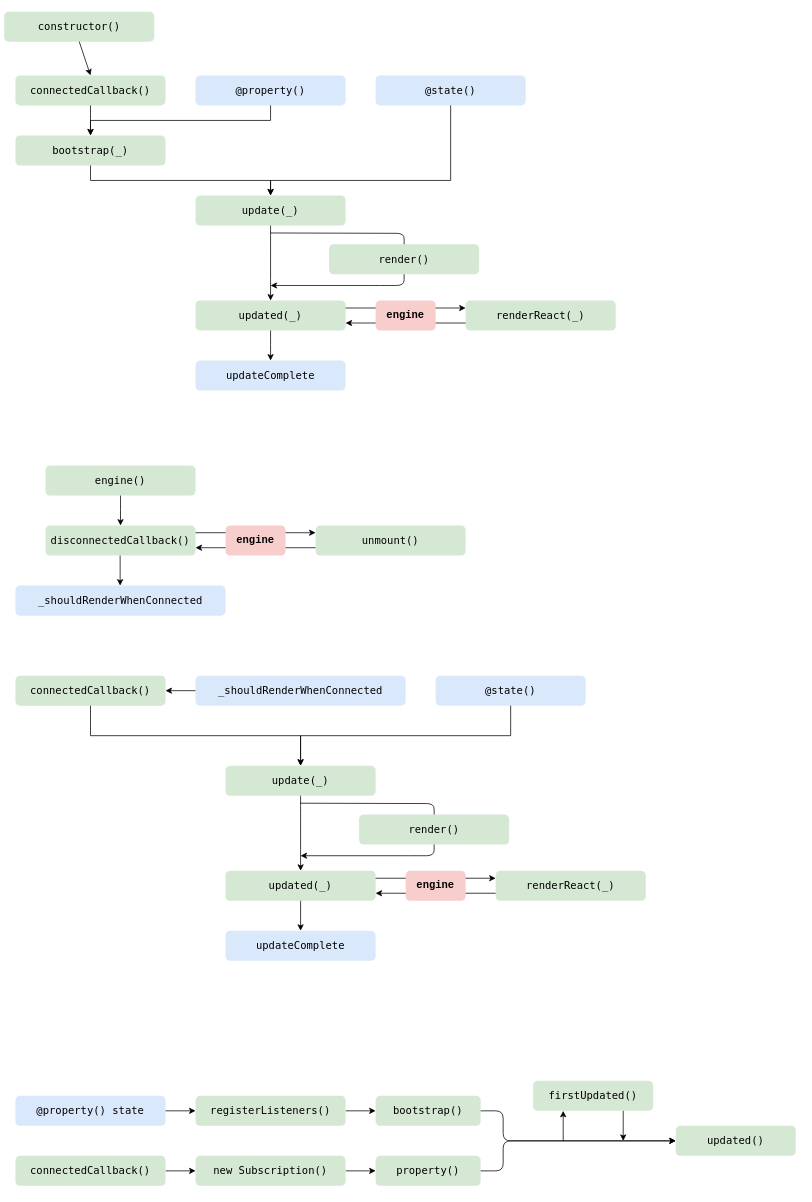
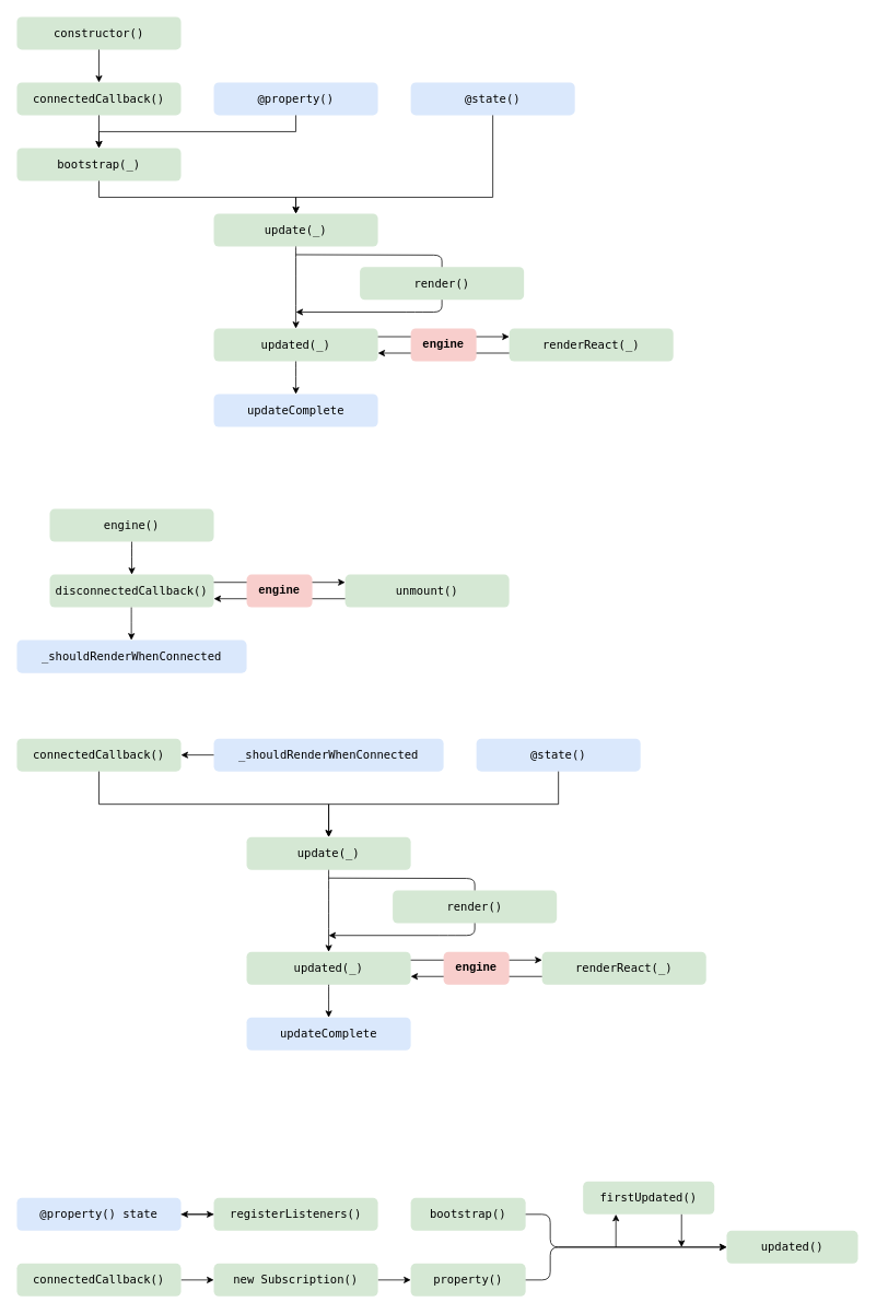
  <mxCell id="0" />
  <mxCell id="1" parent="0" />
- <mxCell id="2" value="&lt;pre style=&quot;font-size: 14px;&quot;&gt;constructor()&lt;/pre&gt;" style="rounded=1;whiteSpace=wrap;html=1;fillColor=#d5e8d4;strokeColor=none;fontSize=14;" vertex="1" parent="1"><mxGeometry x="5" y="15" width="200" height="40" as="geometry" /></mxCell>
+ <mxCell id="2" value="&lt;pre style=&quot;font-size: 14px;&quot;&gt;constructor()&lt;/pre&gt;" style="rounded=1;whiteSpace=wrap;html=1;fillColor=#d5e8d4;strokeColor=none;fontSize=14;" vertex="1" parent="1"><mxGeometry x="20" y="20" width="200" height="40" as="geometry" /></mxCell>
  <mxCell id="3" value="&lt;pre style=&quot;font-size: 14px;&quot;&gt;@property()&lt;/pre&gt;" style="rounded=1;whiteSpace=wrap;html=1;fillColor=#dae8fc;strokeColor=none;fontSize=14;" vertex="1" parent="1"><mxGeometry x="260" y="100" width="200" height="40" as="geometry" /></mxCell>
  <mxCell id="4" value="&lt;pre style=&quot;font-size: 14px;&quot;&gt;@state()&lt;/pre&gt;" style="rounded=1;whiteSpace=wrap;html=1;fillColor=#dae8fc;strokeColor=none;fontSize=14;" vertex="1" parent="1"><mxGeometry x="500" y="100" width="200" height="40" as="geometry" /></mxCell>
  <mxCell id="5" value="&lt;pre style=&quot;font-size: 14px;&quot;&gt;connectedCallback()&lt;/pre&gt;" style="rounded=1;whiteSpace=wrap;html=1;fillColor=#d5e8d4;strokeColor=none;fontSize=14;" vertex="1" parent="1"><mxGeometry x="20" y="100" width="200" height="40" as="geometry" /></mxCell>
  <mxCell id="6" value="&lt;pre style=&quot;font-size: 14px;&quot;&gt;bootstrap(_)&lt;/pre&gt;" style="rounded=1;whiteSpace=wrap;html=1;fillColor=#d5e8d4;strokeColor=none;fontSize=14;" vertex="1" parent="1"><mxGeometry x="20" y="180" width="200" height="40" as="geometry" /></mxCell>
  <mxCell id="7" value="&lt;pre style=&quot;font-size: 14px;&quot;&gt;update(_)&lt;/pre&gt;" style="rounded=1;whiteSpace=wrap;html=1;fillColor=#d5e8d4;strokeColor=none;fontSize=14;" vertex="1" parent="1"><mxGeometry x="260" y="260" width="200" height="40" as="geometry" /></mxCell>
  <mxCell id="8" value="" style="endArrow=classic;html=1;rounded=0;fontFamily=Courier New;fontSize=20;exitX=0.5;exitY=1;exitDx=0;exitDy=0;entryX=0.5;entryY=0;entryDx=0;entryDy=0;" edge="1" parent="1" source="5" target="6"><mxGeometry width="50" height="50" relative="1" as="geometry"><mxPoint x="430" y="280" as="sourcePoint" /><mxPoint x="480" y="230" as="targetPoint" /></mxGeometry></mxCell>
  <mxCell id="9" value="" style="endArrow=classic;html=1;rounded=0;fontFamily=Courier New;fontSize=20;exitX=0.5;exitY=1;exitDx=0;exitDy=0;entryX=0.5;entryY=0;entryDx=0;entryDy=0;" edge="1" parent="1" source="2" target="5"><mxGeometry width="50" height="50" relative="1" as="geometry"><mxPoint x="430" y="280" as="sourcePoint" /><mxPoint x="480" y="230" as="targetPoint" /></mxGeometry></mxCell>
  <mxCell id="10" value="" style="endArrow=classic;html=1;rounded=0;fontFamily=Courier New;fontSize=20;exitX=0.5;exitY=1;exitDx=0;exitDy=0;entryX=0.5;entryY=0;entryDx=0;entryDy=0;edgeStyle=orthogonalEdgeStyle;" edge="1" parent="1" source="6" target="7"><mxGeometry width="50" height="50" relative="1" as="geometry"><mxPoint x="430" y="280" as="sourcePoint" /><mxPoint x="480" y="230" as="targetPoint" /></mxGeometry></mxCell>
  <mxCell id="11" value="" style="endArrow=classic;html=1;rounded=0;fontFamily=Courier New;fontSize=20;exitX=0.5;exitY=1;exitDx=0;exitDy=0;edgeStyle=orthogonalEdgeStyle;" edge="1" parent="1" source="3" target="6"><mxGeometry width="50" height="50" relative="1" as="geometry"><mxPoint x="430" y="280" as="sourcePoint" /><mxPoint x="480" y="230" as="targetPoint" /></mxGeometry></mxCell>
  <mxCell id="12" value="" style="endArrow=classic;html=1;rounded=0;fontFamily=Courier New;fontSize=20;exitX=0.5;exitY=1;exitDx=0;exitDy=0;entryX=0.5;entryY=0;entryDx=0;entryDy=0;edgeStyle=orthogonalEdgeStyle;" edge="1" parent="1" source="4" target="7"><mxGeometry width="50" height="50" relative="1" as="geometry"><mxPoint x="370" y="150" as="sourcePoint" /><mxPoint x="490" y="270" as="targetPoint" /><Array as="points"><mxPoint x="600" y="240" /><mxPoint x="360" y="240" /></Array></mxGeometry></mxCell>
  <mxCell id="13" value="&lt;pre style=&quot;font-size: 14px;&quot;&gt;updated(_)&lt;/pre&gt;" style="rounded=1;whiteSpace=wrap;html=1;fillColor=#d5e8d4;strokeColor=none;fontSize=14;" vertex="1" parent="1"><mxGeometry x="260" y="400" width="200" height="40" as="geometry" /></mxCell>
  <mxCell id="14" value="" style="endArrow=classic;html=1;rounded=0;fontFamily=Courier New;fontSize=20;exitX=1;exitY=0.25;exitDx=0;exitDy=0;entryX=0;entryY=0.25;entryDx=0;entryDy=0;" edge="1" parent="1" source="13" target="15"><mxGeometry width="50" height="50" relative="1" as="geometry"><mxPoint x="430" y="310" as="sourcePoint" /><mxPoint x="500" y="420" as="targetPoint" /></mxGeometry></mxCell>
  <mxCell id="15" value="&lt;pre style=&quot;font-size: 14px;&quot;&gt;renderReact(_)&lt;/pre&gt;" style="rounded=1;whiteSpace=wrap;html=1;fillColor=#d5e8d4;strokeColor=none;fontSize=14;" vertex="1" parent="1"><mxGeometry x="620" y="400" width="200" height="40" as="geometry" /></mxCell>
  <mxCell id="16" value="" style="endArrow=classic;html=1;rounded=0;fontFamily=Courier New;fontSize=20;exitX=0;exitY=0.75;exitDx=0;exitDy=0;entryX=1;entryY=0.75;entryDx=0;entryDy=0;" edge="1" parent="1" source="15" target="13"><mxGeometry width="50" height="50" relative="1" as="geometry"><mxPoint x="470" y="420" as="sourcePoint" /><mxPoint x="510" y="420" as="targetPoint" /></mxGeometry></mxCell>
  <mxCell id="17" value="engine" style="rounded=1;whiteSpace=wrap;html=1;fontFamily=Courier New;fontSize=14;fillColor=#f8cecc;strokeColor=none;fontStyle=1" vertex="1" parent="1"><mxGeometry x="500" y="400" width="80" height="40" as="geometry" /></mxCell>
  <mxCell id="18" value="" style="endArrow=classic;html=1;fontFamily=Courier New;fontSize=20;curved=1;exitX=0.5;exitY=1;exitDx=0;exitDy=0;" edge="1" parent="1" source="7" target="13"><mxGeometry width="50" height="50" relative="1" as="geometry"><mxPoint x="380" y="310" as="sourcePoint" /><mxPoint x="430" y="260" as="targetPoint" /></mxGeometry></mxCell>
  <mxCell id="19" value="&lt;pre style=&quot;font-size: 14px;&quot;&gt;updateComplete&lt;/pre&gt;" style="rounded=1;whiteSpace=wrap;html=1;fillColor=#dae8fc;strokeColor=none;fontSize=14;" vertex="1" parent="1"><mxGeometry x="260" y="480" width="200" height="40" as="geometry" /></mxCell>
  <mxCell id="20" value="" style="endArrow=classic;html=1;fontFamily=Courier New;fontSize=20;curved=1;exitX=0.5;exitY=1;exitDx=0;exitDy=0;entryX=0.5;entryY=0;entryDx=0;entryDy=0;" edge="1" parent="1" source="13" target="19"><mxGeometry width="50" height="50" relative="1" as="geometry"><mxPoint x="370" y="370" as="sourcePoint" /><mxPoint x="370" y="410" as="targetPoint" /></mxGeometry></mxCell>
  <mxCell id="21" value="&lt;pre style=&quot;font-size: 14px;&quot;&gt;render()&lt;/pre&gt;" style="rounded=1;whiteSpace=wrap;html=1;fillColor=#d5e8d4;strokeColor=none;fontSize=14;" vertex="1" parent="1"><mxGeometry x="438" y="325" width="200" height="40" as="geometry" /></mxCell>
  <mxCell id="22" value="" style="endArrow=none;html=1;fontFamily=Courier New;fontSize=20;strokeWidth=1;entryX=0.5;entryY=0;entryDx=0;entryDy=0;edgeStyle=orthogonalEdgeStyle;endFill=0;" edge="1" parent="1" target="21"><mxGeometry width="50" height="50" relative="1" as="geometry"><mxPoint x="360" y="310" as="sourcePoint" /><mxPoint x="510" y="380" as="targetPoint" /></mxGeometry></mxCell>
  <mxCell id="23" value="" style="endArrow=classic;html=1;fontFamily=Courier New;fontSize=20;strokeWidth=1;exitX=0.5;exitY=1;exitDx=0;exitDy=0;edgeStyle=orthogonalEdgeStyle;" edge="1" parent="1" source="21"><mxGeometry width="50" height="50" relative="1" as="geometry"><mxPoint x="460" y="430" as="sourcePoint" /><mxPoint x="360" y="380" as="targetPoint" /><Array as="points"><mxPoint x="505" y="380" /><mxPoint x="360" y="380" /></Array></mxGeometry></mxCell>
  <mxCell id="24" value="&lt;pre style=&quot;font-size: 14px;&quot;&gt;engine()&lt;/pre&gt;" style="rounded=1;whiteSpace=wrap;html=1;fillColor=#d5e8d4;strokeColor=none;fontSize=14;" vertex="1" parent="1"><mxGeometry x="60" y="620" width="200" height="40" as="geometry" /></mxCell>
  <mxCell id="25" value="&lt;pre style=&quot;font-size: 14px;&quot;&gt;disconnectedCallback()&lt;/pre&gt;" style="rounded=1;whiteSpace=wrap;html=1;fillColor=#d5e8d4;strokeColor=none;fontSize=14;" vertex="1" parent="1"><mxGeometry x="60" y="700" width="200" height="40" as="geometry" /></mxCell>
  <mxCell id="26" value="&lt;pre style=&quot;font-size: 14px;&quot;&gt;_shouldRenderWhenConnected&lt;/pre&gt;" style="rounded=1;whiteSpace=wrap;html=1;fillColor=#dae8fc;strokeColor=none;fontSize=14;" vertex="1" parent="1"><mxGeometry x="20" y="780" width="280" height="40" as="geometry" /></mxCell>
  <mxCell id="27" value="&lt;pre style=&quot;font-size: 14px;&quot;&gt;unmount()&lt;/pre&gt;" style="rounded=1;whiteSpace=wrap;html=1;fillColor=#d5e8d4;strokeColor=none;fontSize=14;" vertex="1" parent="1"><mxGeometry x="420" y="700" width="200" height="40" as="geometry" /></mxCell>
  <mxCell id="28" value="" style="endArrow=classic;html=1;rounded=0;fontFamily=Courier New;fontSize=20;exitX=1;exitY=0.25;exitDx=0;exitDy=0;entryX=0;entryY=0.25;entryDx=0;entryDy=0;" edge="1" parent="1"><mxGeometry width="50" height="50" relative="1" as="geometry"><mxPoint x="260" y="709.5" as="sourcePoint" /><mxPoint x="420" y="709.5" as="targetPoint" /></mxGeometry></mxCell>
  <mxCell id="29" value="" style="endArrow=classic;html=1;rounded=0;fontFamily=Courier New;fontSize=20;exitX=0;exitY=0.75;exitDx=0;exitDy=0;entryX=1;entryY=0.75;entryDx=0;entryDy=0;" edge="1" parent="1"><mxGeometry width="50" height="50" relative="1" as="geometry"><mxPoint x="420" y="729.5" as="sourcePoint" /><mxPoint x="260" y="729.5" as="targetPoint" /></mxGeometry></mxCell>
  <mxCell id="30" value="engine" style="rounded=1;whiteSpace=wrap;html=1;fontFamily=Courier New;fontSize=14;fillColor=#f8cecc;strokeColor=none;fontStyle=1" vertex="1" parent="1"><mxGeometry x="300" y="700" width="80" height="40" as="geometry" /></mxCell>
  <mxCell id="31" value="" style="endArrow=classic;html=1;fontFamily=Courier New;fontSize=20;curved=1;exitX=0.5;exitY=1;exitDx=0;exitDy=0;entryX=0.5;entryY=0;entryDx=0;entryDy=0;" edge="1" parent="1" source="24" target="25"><mxGeometry width="50" height="50" relative="1" as="geometry"><mxPoint x="370" y="450" as="sourcePoint" /><mxPoint x="370" y="490" as="targetPoint" /></mxGeometry></mxCell>
  <mxCell id="32" value="" style="endArrow=classic;html=1;fontFamily=Courier New;fontSize=20;curved=1;exitX=0.5;exitY=1;exitDx=0;exitDy=0;entryX=0.5;entryY=0;entryDx=0;entryDy=0;" edge="1" parent="1"><mxGeometry width="50" height="50" relative="1" as="geometry"><mxPoint x="159.5" y="740" as="sourcePoint" /><mxPoint x="159.5" y="780" as="targetPoint" /></mxGeometry></mxCell>
  <mxCell id="33" value="&lt;pre style=&quot;font-size: 14px;&quot;&gt;@state()&lt;/pre&gt;" style="rounded=1;whiteSpace=wrap;html=1;fillColor=#dae8fc;strokeColor=none;fontSize=14;" vertex="1" parent="1"><mxGeometry x="580" y="900" width="200" height="40" as="geometry" /></mxCell>
  <mxCell id="34" value="&lt;pre style=&quot;font-size: 14px;&quot;&gt;connectedCallback()&lt;/pre&gt;" style="rounded=1;whiteSpace=wrap;html=1;fillColor=#d5e8d4;strokeColor=none;fontSize=14;" vertex="1" parent="1"><mxGeometry x="20" y="900" width="200" height="40" as="geometry" /></mxCell>
  <mxCell id="35" value="&lt;pre style=&quot;font-size: 14px;&quot;&gt;update(_)&lt;/pre&gt;" style="rounded=1;whiteSpace=wrap;html=1;fillColor=#d5e8d4;strokeColor=none;fontSize=14;" vertex="1" parent="1"><mxGeometry x="300" y="1020" width="200" height="40" as="geometry" /></mxCell>
  <mxCell id="36" value="" style="endArrow=classic;html=1;rounded=0;fontFamily=Courier New;fontSize=20;exitX=0.5;exitY=1;exitDx=0;exitDy=0;entryX=0.5;entryY=0;entryDx=0;entryDy=0;edgeStyle=orthogonalEdgeStyle;" edge="1" parent="1" source="34" target="35"><mxGeometry width="50" height="50" relative="1" as="geometry"><mxPoint x="120" y="1020" as="sourcePoint" /><mxPoint x="480" y="1030" as="targetPoint" /></mxGeometry></mxCell>
  <mxCell id="37" value="" style="endArrow=classic;html=1;rounded=0;fontFamily=Courier New;fontSize=20;exitX=0.5;exitY=1;exitDx=0;exitDy=0;entryX=0.5;entryY=0;entryDx=0;entryDy=0;edgeStyle=orthogonalEdgeStyle;" edge="1" parent="1" source="33" target="35"><mxGeometry width="50" height="50" relative="1" as="geometry"><mxPoint x="370" y="950" as="sourcePoint" /><mxPoint x="490" y="1070" as="targetPoint" /><Array as="points"><mxPoint x="680" y="980" /><mxPoint x="400" y="980" /></Array></mxGeometry></mxCell>
  <mxCell id="38" value="&lt;pre style=&quot;font-size: 14px;&quot;&gt;updated(_)&lt;/pre&gt;" style="rounded=1;whiteSpace=wrap;html=1;fillColor=#d5e8d4;strokeColor=none;fontSize=14;" vertex="1" parent="1"><mxGeometry x="300" y="1160" width="200" height="40" as="geometry" /></mxCell>
  <mxCell id="39" value="" style="endArrow=classic;html=1;rounded=0;fontFamily=Courier New;fontSize=20;exitX=1;exitY=0.25;exitDx=0;exitDy=0;entryX=0;entryY=0.25;entryDx=0;entryDy=0;" edge="1" parent="1" source="38" target="40"><mxGeometry width="50" height="50" relative="1" as="geometry"><mxPoint x="470" y="1070" as="sourcePoint" /><mxPoint x="540" y="1180" as="targetPoint" /></mxGeometry></mxCell>
  <mxCell id="40" value="&lt;pre style=&quot;font-size: 14px;&quot;&gt;renderReact(_)&lt;/pre&gt;" style="rounded=1;whiteSpace=wrap;html=1;fillColor=#d5e8d4;strokeColor=none;fontSize=14;" vertex="1" parent="1"><mxGeometry x="660" y="1160" width="200" height="40" as="geometry" /></mxCell>
  <mxCell id="41" value="" style="endArrow=classic;html=1;rounded=0;fontFamily=Courier New;fontSize=20;exitX=0;exitY=0.75;exitDx=0;exitDy=0;entryX=1;entryY=0.75;entryDx=0;entryDy=0;" edge="1" parent="1" source="40" target="38"><mxGeometry width="50" height="50" relative="1" as="geometry"><mxPoint x="510" y="1180" as="sourcePoint" /><mxPoint x="550" y="1180" as="targetPoint" /></mxGeometry></mxCell>
  <mxCell id="42" value="engine" style="rounded=1;whiteSpace=wrap;html=1;fontFamily=Courier New;fontSize=14;fillColor=#f8cecc;strokeColor=none;fontStyle=1" vertex="1" parent="1"><mxGeometry x="540" y="1160" width="80" height="40" as="geometry" /></mxCell>
  <mxCell id="43" value="" style="endArrow=classic;html=1;fontFamily=Courier New;fontSize=20;curved=1;exitX=0.5;exitY=1;exitDx=0;exitDy=0;" edge="1" parent="1" source="35" target="38"><mxGeometry width="50" height="50" relative="1" as="geometry"><mxPoint x="420" y="1070" as="sourcePoint" /><mxPoint x="470" y="1020" as="targetPoint" /></mxGeometry></mxCell>
  <mxCell id="44" value="&lt;pre style=&quot;font-size: 14px;&quot;&gt;updateComplete&lt;/pre&gt;" style="rounded=1;whiteSpace=wrap;html=1;fillColor=#dae8fc;strokeColor=none;fontSize=14;" vertex="1" parent="1"><mxGeometry x="300" y="1240" width="200" height="40" as="geometry" /></mxCell>
  <mxCell id="45" value="" style="endArrow=classic;html=1;fontFamily=Courier New;fontSize=20;curved=1;exitX=0.5;exitY=1;exitDx=0;exitDy=0;entryX=0.5;entryY=0;entryDx=0;entryDy=0;" edge="1" parent="1" source="38" target="44"><mxGeometry width="50" height="50" relative="1" as="geometry"><mxPoint x="410" y="1130" as="sourcePoint" /><mxPoint x="410" y="1170" as="targetPoint" /></mxGeometry></mxCell>
  <mxCell id="46" value="&lt;pre style=&quot;font-size: 14px;&quot;&gt;render()&lt;/pre&gt;" style="rounded=1;whiteSpace=wrap;html=1;fillColor=#d5e8d4;strokeColor=none;fontSize=14;" vertex="1" parent="1"><mxGeometry x="478" y="1085" width="200" height="40" as="geometry" /></mxCell>
  <mxCell id="47" value="" style="endArrow=none;html=1;fontFamily=Courier New;fontSize=20;strokeWidth=1;entryX=0.5;entryY=0;entryDx=0;entryDy=0;edgeStyle=orthogonalEdgeStyle;endFill=0;" edge="1" parent="1" target="46"><mxGeometry width="50" height="50" relative="1" as="geometry"><mxPoint x="400" y="1070" as="sourcePoint" /><mxPoint x="550" y="1140" as="targetPoint" /></mxGeometry></mxCell>
  <mxCell id="48" value="" style="endArrow=classic;html=1;fontFamily=Courier New;fontSize=20;strokeWidth=1;exitX=0.5;exitY=1;exitDx=0;exitDy=0;edgeStyle=orthogonalEdgeStyle;" edge="1" parent="1" source="46"><mxGeometry width="50" height="50" relative="1" as="geometry"><mxPoint x="500" y="1190" as="sourcePoint" /><mxPoint x="400" y="1140" as="targetPoint" /><Array as="points"><mxPoint x="545" y="1140" /><mxPoint x="400" y="1140" /></Array></mxGeometry></mxCell>
  <mxCell id="49" value="&lt;pre style=&quot;font-size: 14px;&quot;&gt;_shouldRenderWhenConnected&lt;/pre&gt;" style="rounded=1;whiteSpace=wrap;html=1;fillColor=#dae8fc;strokeColor=none;fontSize=14;" vertex="1" parent="1"><mxGeometry x="260" y="900" width="280" height="40" as="geometry" /></mxCell>
  <mxCell id="50" value="" style="endArrow=classic;html=1;fontFamily=Courier New;fontSize=14;strokeWidth=1;entryX=1;entryY=0.5;entryDx=0;entryDy=0;exitX=0;exitY=0.5;exitDx=0;exitDy=0;" edge="1" parent="1" source="49" target="34"><mxGeometry width="50" height="50" relative="1" as="geometry"><mxPoint x="210" y="970" as="sourcePoint" /><mxPoint x="260" y="920" as="targetPoint" /></mxGeometry></mxCell>
  <mxCell id="51" value="" style="edgeStyle=orthogonalEdgeStyle;orthogonalLoop=1;jettySize=auto;html=1;fontFamily=Courier New;fontSize=14;endArrow=classic;endFill=1;strokeWidth=1;" edge="1" parent="1" source="52" target="54"><mxGeometry relative="1" as="geometry" /></mxCell>
  <mxCell id="52" value="&lt;pre style=&quot;font-size: 14px;&quot;&gt;connectedCallback()&lt;/pre&gt;" style="rounded=1;whiteSpace=wrap;html=1;fillColor=#d5e8d4;strokeColor=none;fontSize=14;" vertex="1" parent="1"><mxGeometry x="20" y="1540" width="200" height="40" as="geometry" /></mxCell>
  <mxCell id="53" value="" style="edgeStyle=orthogonalEdgeStyle;orthogonalLoop=1;jettySize=auto;html=1;fontFamily=Courier New;fontSize=14;endArrow=classic;endFill=1;strokeWidth=1;" edge="1" parent="1" source="54" target="60"><mxGeometry relative="1" as="geometry" /></mxCell>
  <mxCell id="54" value="&lt;pre style=&quot;font-size: 14px;&quot;&gt;new Subscription()&lt;/pre&gt;" style="rounded=1;whiteSpace=wrap;html=1;fillColor=#d5e8d4;strokeColor=none;fontSize=14;" vertex="1" parent="1"><mxGeometry x="260" y="1540" width="200" height="40" as="geometry" /></mxCell>
  <mxCell id="55" value="&lt;pre style=&quot;font-size: 14px;&quot;&gt;@property() state&lt;/pre&gt;" style="rounded=1;whiteSpace=wrap;html=1;fillColor=#dae8fc;strokeColor=none;fontSize=14;" vertex="1" parent="1"><mxGeometry x="20" y="1460" width="200" height="40" as="geometry" /></mxCell>
  <mxCell id="56" value="" style="endArrow=classic;html=1;fontFamily=Courier New;fontSize=14;strokeWidth=1;exitX=1;exitY=0.5;exitDx=0;exitDy=0;" edge="1" parent="1" source="55"><mxGeometry width="50" height="50" relative="1" as="geometry"><mxPoint x="380" y="1550" as="sourcePoint" /><mxPoint x="260" y="1480" as="targetPoint" /></mxGeometry></mxCell>
- <mxCell id="57" value="" style="edgeStyle=orthogonalEdgeStyle;orthogonalLoop=1;jettySize=auto;html=1;fontFamily=Courier New;fontSize=14;endArrow=classic;endFill=1;strokeWidth=1;" edge="1" parent="1" source="58" target="59"><mxGeometry relative="1" as="geometry" /></mxCell>
+ <mxCell id="57" value="" style="edgeStyle=orthogonalEdgeStyle;orthogonalLoop=1;jettySize=auto;html=1;fontFamily=Courier New;fontSize=14;endArrow=classic;endFill=1;strokeWidth=1;" edge="1" parent="1" source="58" target="55"><mxGeometry relative="1" as="geometry" /></mxCell>
  <mxCell id="58" value="&lt;pre style=&quot;font-size: 14px;&quot;&gt;registerListeners()&lt;/pre&gt;" style="rounded=1;whiteSpace=wrap;html=1;fillColor=#d5e8d4;strokeColor=none;fontSize=14;" vertex="1" parent="1"><mxGeometry x="260" y="1460" width="200" height="40" as="geometry" /></mxCell>
  <mxCell id="59" value="&lt;pre style=&quot;font-size: 14px;&quot;&gt;bootstrap()&lt;/pre&gt;" style="rounded=1;whiteSpace=wrap;html=1;fillColor=#d5e8d4;strokeColor=none;fontSize=14;" vertex="1" parent="1"><mxGeometry x="500" y="1460" width="140" height="40" as="geometry" /></mxCell>
  <mxCell id="60" value="&lt;pre style=&quot;font-size: 14px;&quot;&gt;property()&lt;/pre&gt;" style="rounded=1;whiteSpace=wrap;html=1;fillColor=#d5e8d4;strokeColor=none;fontSize=14;" vertex="1" parent="1"><mxGeometry x="500" y="1540" width="140" height="40" as="geometry" /></mxCell>
- <mxCell id="61" value="&lt;pre style=&quot;font-size: 14px;&quot;&gt;updated()&lt;/pre&gt;" style="rounded=1;whiteSpace=wrap;html=1;fillColor=#d5e8d4;strokeColor=none;fontSize=14;" vertex="1" parent="1"><mxGeometry x="900" y="1500" width="160" height="40" as="geometry" /></mxCell>
+ <mxCell id="61" value="&lt;pre style=&quot;font-size: 14px;&quot;&gt;updated()&lt;/pre&gt;" style="rounded=1;whiteSpace=wrap;html=1;fillColor=#d5e8d4;strokeColor=none;fontSize=14;" vertex="1" parent="1"><mxGeometry x="885" y="1500" width="160" height="40" as="geometry" /></mxCell>
  <mxCell id="62" value="&lt;pre style=&quot;font-size: 14px;&quot;&gt;firstUpdated()&lt;/pre&gt;" style="rounded=1;whiteSpace=wrap;html=1;fillColor=#d5e8d4;strokeColor=none;fontSize=14;" vertex="1" parent="1"><mxGeometry x="710" y="1440" width="160" height="40" as="geometry" /></mxCell>
  <mxCell id="63" value="" style="endArrow=classic;html=1;fontFamily=Courier New;fontSize=14;strokeWidth=1;exitX=1;exitY=0.5;exitDx=0;exitDy=0;entryX=0;entryY=0.5;entryDx=0;entryDy=0;edgeStyle=orthogonalEdgeStyle;" edge="1" parent="1" source="59" target="61"><mxGeometry width="50" height="50" relative="1" as="geometry"><mxPoint x="990" y="1460" as="sourcePoint" /><mxPoint x="1040" y="1410" as="targetPoint" /><Array as="points"><mxPoint x="670" y="1480" /><mxPoint x="670" y="1520" /></Array></mxGeometry></mxCell>
  <mxCell id="64" value="" style="endArrow=classic;html=1;fontFamily=Courier New;fontSize=14;strokeWidth=1;exitX=1;exitY=0.5;exitDx=0;exitDy=0;entryX=0;entryY=0.5;entryDx=0;entryDy=0;edgeStyle=orthogonalEdgeStyle;" edge="1" parent="1" source="60" target="61"><mxGeometry width="50" height="50" relative="1" as="geometry"><mxPoint x="650" y="1490" as="sourcePoint" /><mxPoint x="910" y="1530" as="targetPoint" /><Array as="points"><mxPoint x="670" y="1560" /><mxPoint x="670" y="1520" /></Array></mxGeometry></mxCell>
  <mxCell id="65" value="" style="endArrow=classic;html=1;fontFamily=Courier New;fontSize=14;strokeWidth=1;entryX=0.25;entryY=1;entryDx=0;entryDy=0;" edge="1" parent="1" target="62"><mxGeometry width="50" height="50" relative="1" as="geometry"><mxPoint x="750" y="1520" as="sourcePoint" /><mxPoint x="820" y="1460" as="targetPoint" /></mxGeometry></mxCell>
  <mxCell id="66" value="" style="endArrow=classic;html=1;fontFamily=Courier New;fontSize=14;strokeWidth=1;exitX=0.75;exitY=1;exitDx=0;exitDy=0;" edge="1" parent="1" source="62"><mxGeometry width="50" height="50" relative="1" as="geometry"><mxPoint x="760" y="1530" as="sourcePoint" /><mxPoint x="830" y="1520" as="targetPoint" /></mxGeometry></mxCell>
